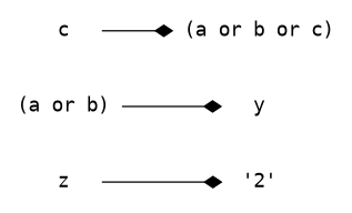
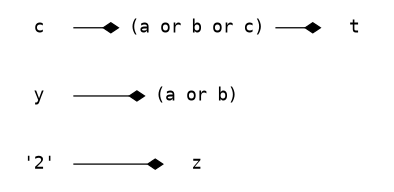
  digraph {
    fontname="DejaVu Sans Mono"
    rankdir=LR
    node [fontname="DejaVu Sans Mono" shape=plaintext]
    edge [arrowhead=diamond fontname="DejaVu Sans Mono"]
    n1 [label="'2'"]
    n2 [label=z]
    n3 [label="(a or b)"]
    n4 [label=y]
    n5 [label="(a or b or c)"]
+   n6 [label=t]
    n7 [label=c]
-   n2 -> n1
-   n3 -> n4
+   n1 -> n2
+   n4 -> n3
+   n5 -> n6
    n7 -> n5
  }
